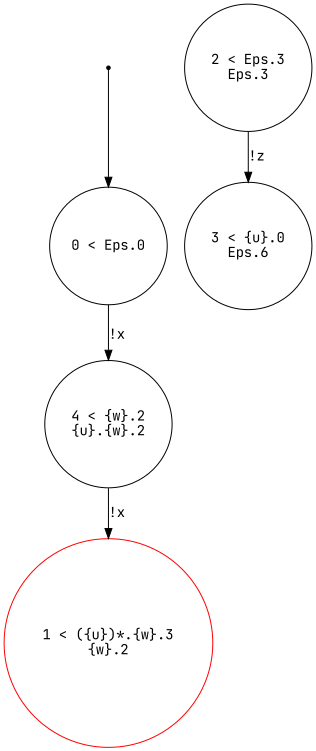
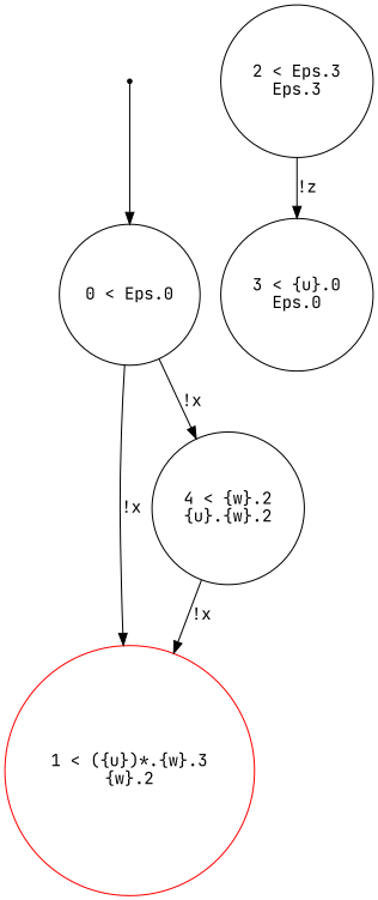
  digraph {
    fontname="JetBrains Mono"
    node [fontname="JetBrains Mono" shape=circle]
    edge [fontname="JetBrains Mono"]
    ENTRY [shape=point]
    n2 [label="0 < Eps.0\n"]
    n3 [color=red label="1 < ({u})*.{w}.3\n{w}.2\n"]
    n4 [label="4 < {w}.2\n{u}.{w}.2\n"]
    n5 [label="2 < Eps.3\nEps.3\n"]
-   n6 [label="3 < {u}.0\nEps.6\n"]
+   n6 [label="3 < {u}.0\nEps.0\n"]
    ENTRY -> n2
+   n2 -> n3 [label="!x"]
    n2 -> n4 [label="!x"]
    n4 -> n3 [label="!x"]
    n5 -> n6 [label="!z"]
  }
